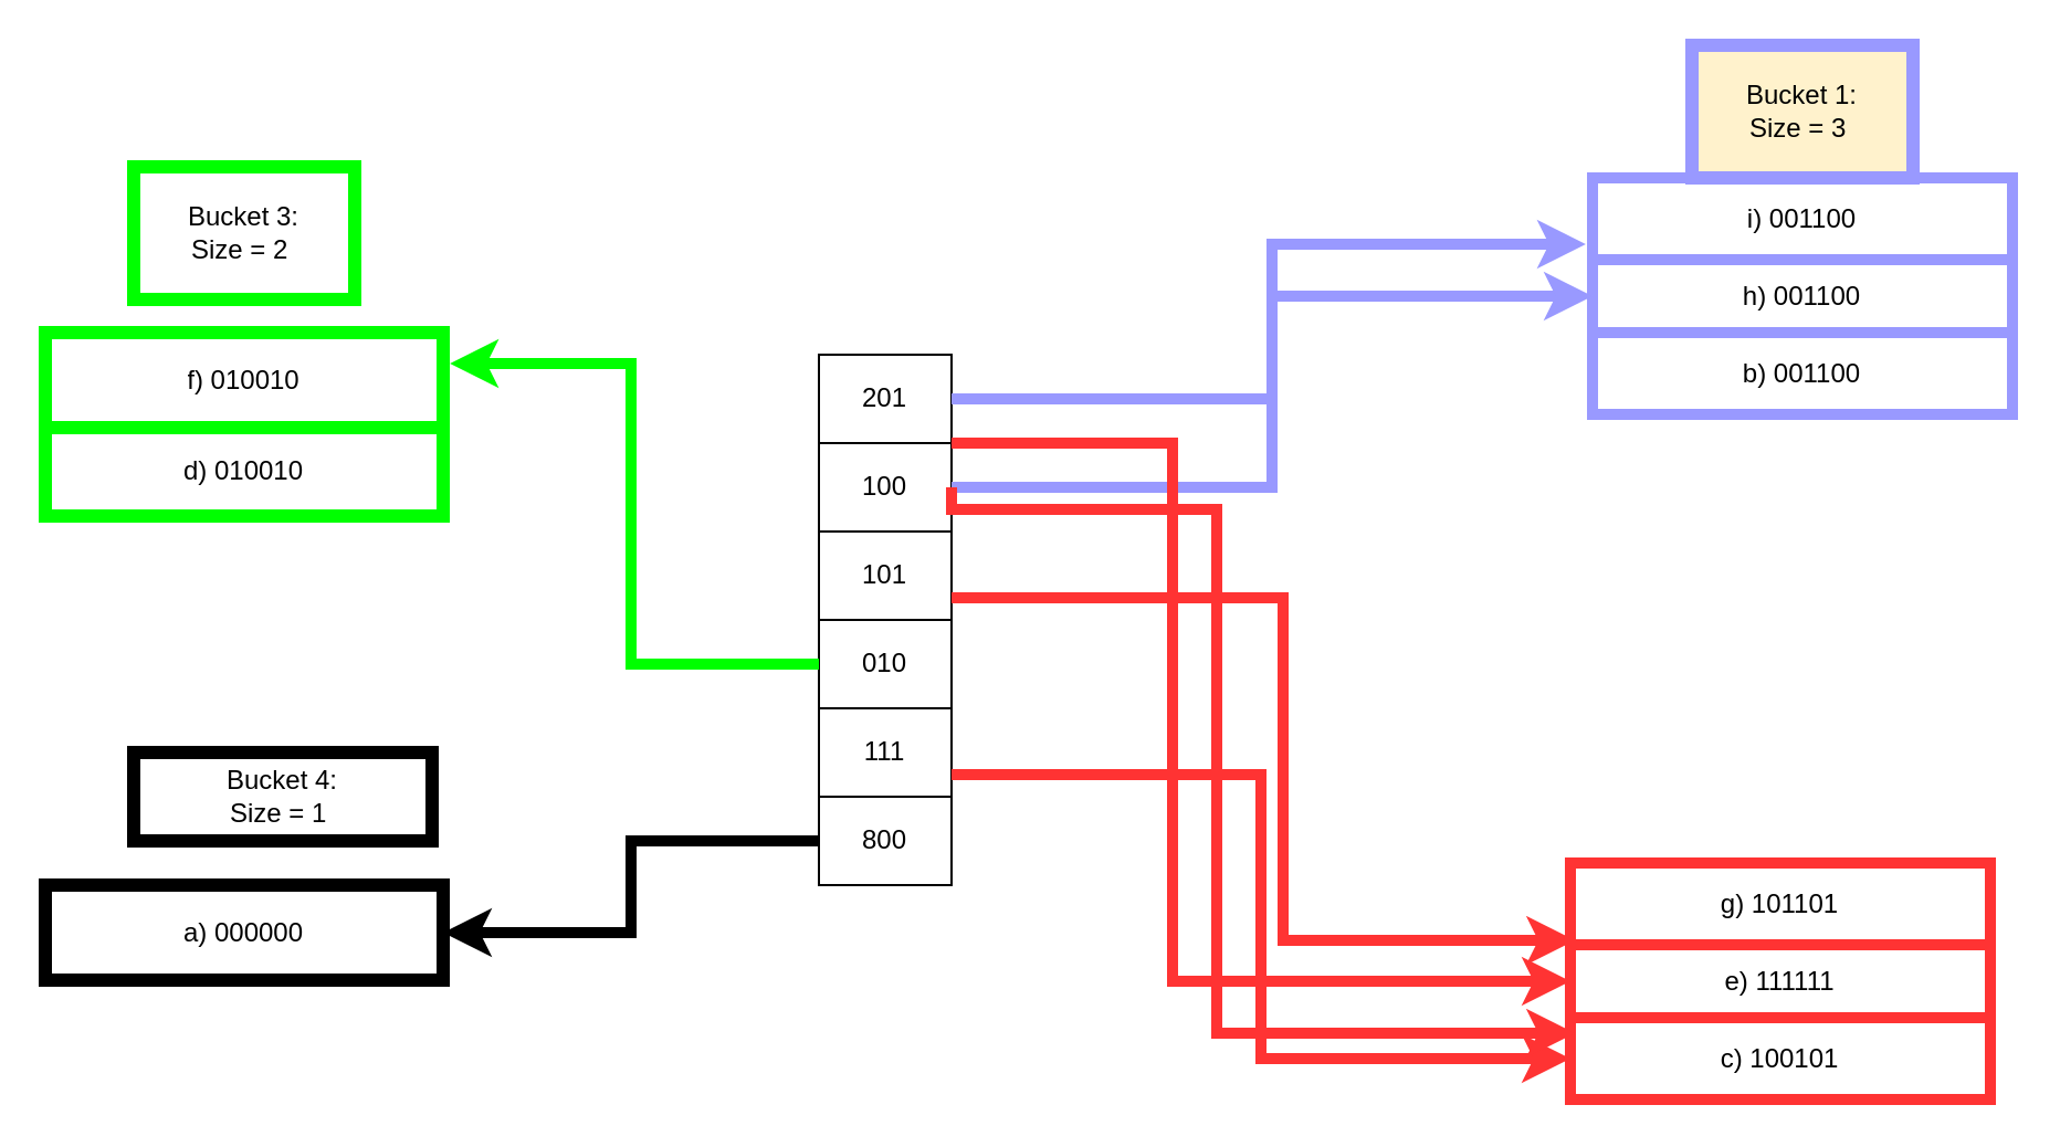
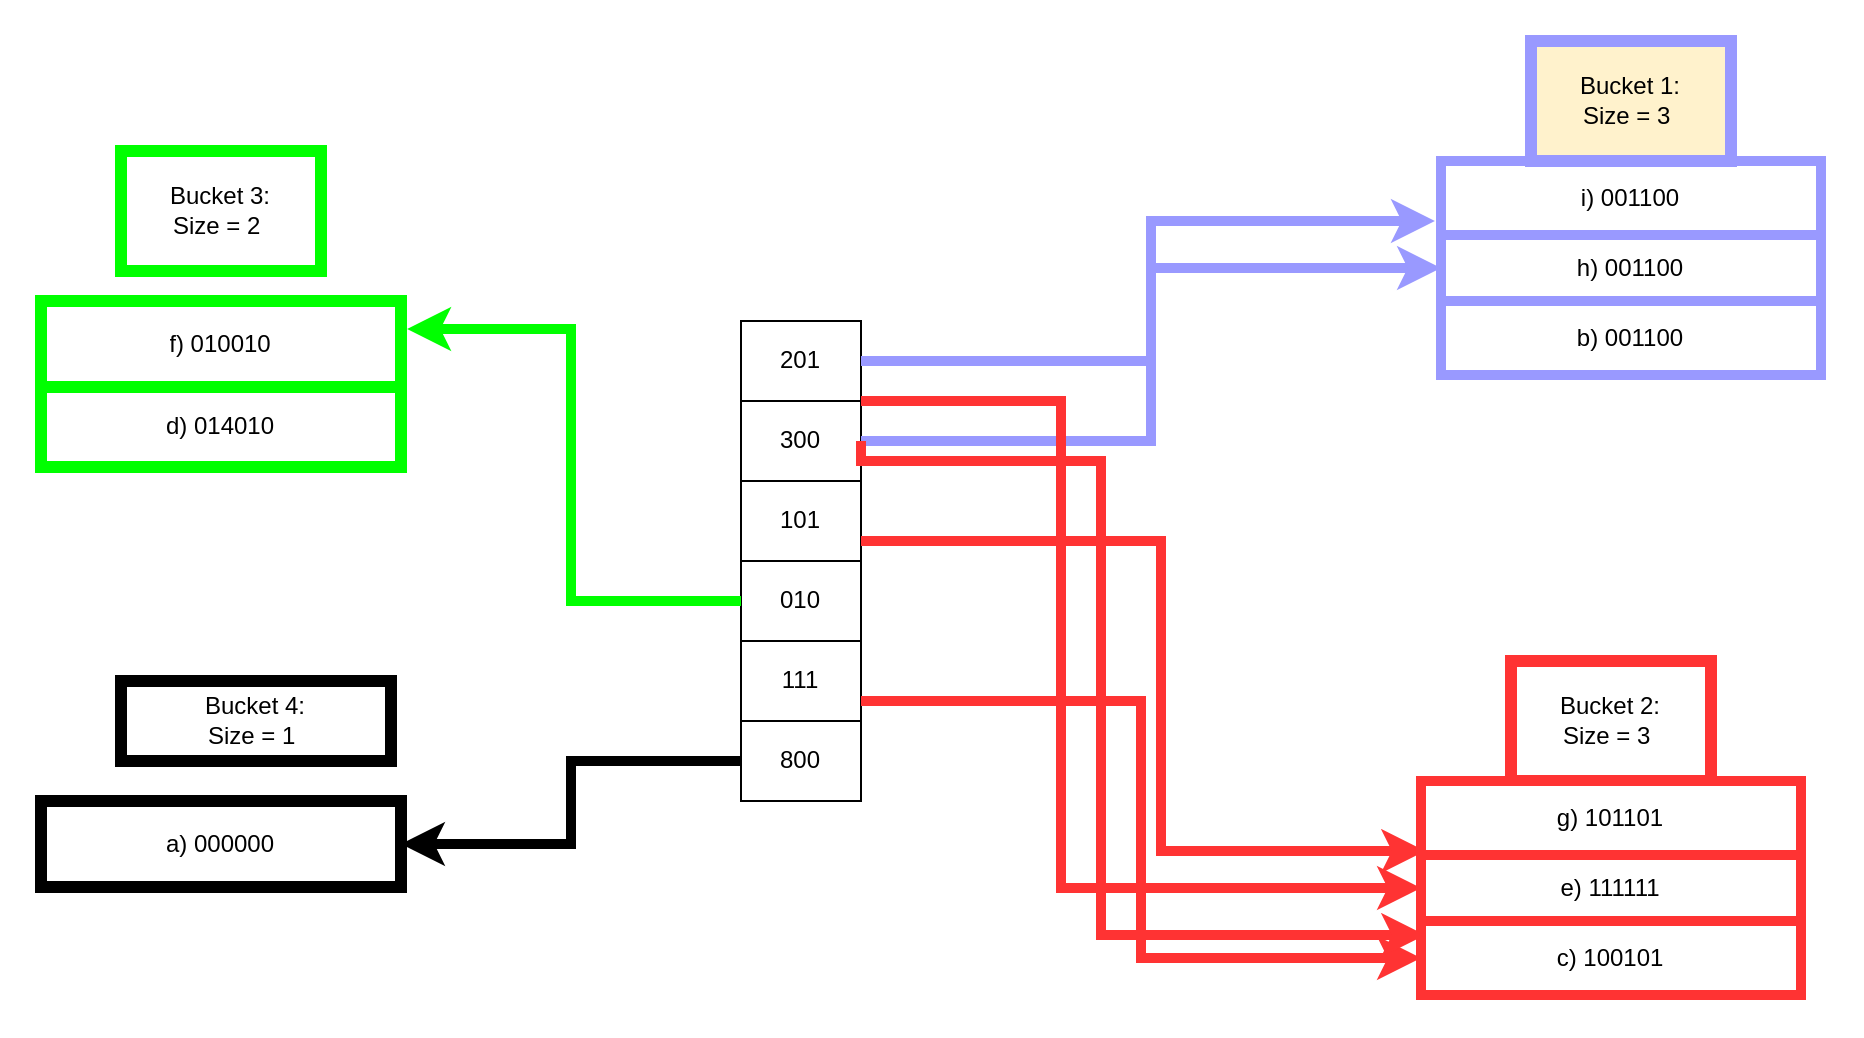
  <mxCell id="0" />
  <mxCell id="1" parent="0" />
  <mxCell id="2" value="" style="shape=table;startSize=0;container=1;collapsible=0;childLayout=tableLayout;" vertex="1" parent="1"><mxGeometry x="370" y="160" width="60" height="240" as="geometry" /></mxCell>
  <mxCell id="3" value="" style="shape=tableRow;horizontal=0;startSize=0;swimlaneHead=0;swimlaneBody=0;top=0;left=0;bottom=0;right=0;collapsible=0;dropTarget=0;fillColor=none;points=[[0,0.5],[1,0.5]];portConstraint=eastwest;" vertex="1" parent="2"><mxGeometry width="60" height="40" as="geometry" /></mxCell>
  <mxCell id="4" value="201" style="shape=partialRectangle;html=1;whiteSpace=wrap;connectable=0;overflow=hidden;fillColor=none;top=0;left=0;bottom=0;right=0;pointerEvents=1;" vertex="1" parent="3"><mxGeometry width="60" height="40" as="geometry"><mxRectangle width="60" height="40" as="alternateBounds" /></mxGeometry></mxCell>
  <mxCell id="5" value="" style="shape=tableRow;horizontal=0;startSize=0;swimlaneHead=0;swimlaneBody=0;top=0;left=0;bottom=0;right=0;collapsible=0;dropTarget=0;fillColor=none;points=[[0,0.5],[1,0.5]];portConstraint=eastwest;" vertex="1" parent="2"><mxGeometry y="40" width="60" height="40" as="geometry" /></mxCell>
- <mxCell id="6" value="100" style="shape=partialRectangle;html=1;whiteSpace=wrap;connectable=0;overflow=hidden;fillColor=none;top=0;left=0;bottom=0;right=0;pointerEvents=1;" vertex="1" parent="5"><mxGeometry width="60" height="40" as="geometry"><mxRectangle width="60" height="40" as="alternateBounds" /></mxGeometry></mxCell>
+ <mxCell id="6" value="300" style="shape=partialRectangle;html=1;whiteSpace=wrap;connectable=0;overflow=hidden;fillColor=none;top=0;left=0;bottom=0;right=0;pointerEvents=1;" vertex="1" parent="5"><mxGeometry width="60" height="40" as="geometry"><mxRectangle width="60" height="40" as="alternateBounds" /></mxGeometry></mxCell>
  <mxCell id="7" value="" style="shape=tableRow;horizontal=0;startSize=0;swimlaneHead=0;swimlaneBody=0;top=0;left=0;bottom=0;right=0;collapsible=0;dropTarget=0;fillColor=none;points=[[0,0.5],[1,0.5]];portConstraint=eastwest;" vertex="1" parent="2"><mxGeometry y="80" width="60" height="40" as="geometry" /></mxCell>
  <mxCell id="8" value="101" style="shape=partialRectangle;html=1;whiteSpace=wrap;connectable=0;overflow=hidden;fillColor=none;top=0;left=0;bottom=0;right=0;pointerEvents=1;" vertex="1" parent="7"><mxGeometry width="60" height="40" as="geometry"><mxRectangle width="60" height="40" as="alternateBounds" /></mxGeometry></mxCell>
  <mxCell id="9" value="" style="shape=tableRow;horizontal=0;startSize=0;swimlaneHead=0;swimlaneBody=0;top=0;left=0;bottom=0;right=0;collapsible=0;dropTarget=0;fillColor=none;points=[[0,0.5],[1,0.5]];portConstraint=eastwest;" vertex="1" parent="2"><mxGeometry y="120" width="60" height="40" as="geometry" /></mxCell>
  <mxCell id="10" value="010" style="shape=partialRectangle;html=1;whiteSpace=wrap;connectable=0;overflow=hidden;fillColor=none;top=0;left=0;bottom=0;right=0;pointerEvents=1;" vertex="1" parent="9"><mxGeometry width="60" height="40" as="geometry"><mxRectangle width="60" height="40" as="alternateBounds" /></mxGeometry></mxCell>
  <mxCell id="11" value="" style="shape=tableRow;horizontal=0;startSize=0;swimlaneHead=0;swimlaneBody=0;top=0;left=0;bottom=0;right=0;collapsible=0;dropTarget=0;fillColor=none;points=[[0,0.5],[1,0.5]];portConstraint=eastwest;" vertex="1" parent="2"><mxGeometry y="160" width="60" height="40" as="geometry" /></mxCell>
  <mxCell id="12" value="111" style="shape=partialRectangle;html=1;whiteSpace=wrap;connectable=0;overflow=hidden;fillColor=none;top=0;left=0;bottom=0;right=0;pointerEvents=1;" vertex="1" parent="11"><mxGeometry width="60" height="40" as="geometry"><mxRectangle width="60" height="40" as="alternateBounds" /></mxGeometry></mxCell>
  <mxCell id="13" value="" style="shape=tableRow;horizontal=0;startSize=0;swimlaneHead=0;swimlaneBody=0;top=0;left=0;bottom=0;right=0;collapsible=0;dropTarget=0;fillColor=none;points=[[0,0.5],[1,0.5]];portConstraint=eastwest;" vertex="1" parent="2"><mxGeometry y="200" width="60" height="40" as="geometry" /></mxCell>
  <mxCell id="14" value="800" style="shape=partialRectangle;html=1;whiteSpace=wrap;connectable=0;overflow=hidden;fillColor=none;top=0;left=0;bottom=0;right=0;pointerEvents=1;" vertex="1" parent="13"><mxGeometry width="60" height="40" as="geometry"><mxRectangle width="60" height="40" as="alternateBounds" /></mxGeometry></mxCell>
  <mxCell id="15" value="" style="shape=table;startSize=0;container=1;collapsible=0;childLayout=tableLayout;strokeColor=#9999FF;strokeWidth=5;" vertex="1" parent="1"><mxGeometry x="720" y="80" width="190" height="107" as="geometry" /></mxCell>
  <mxCell id="16" value="" style="shape=tableRow;horizontal=0;startSize=0;swimlaneHead=0;swimlaneBody=0;top=0;left=0;bottom=0;right=0;collapsible=0;dropTarget=0;fillColor=none;points=[[0,0.5],[1,0.5]];portConstraint=eastwest;" vertex="1" parent="15"><mxGeometry width="190" height="37" as="geometry" /></mxCell>
  <mxCell id="17" value="i) 001100" style="shape=partialRectangle;html=1;whiteSpace=wrap;connectable=0;overflow=hidden;fillColor=none;top=0;left=0;bottom=0;right=0;pointerEvents=1;" vertex="1" parent="16"><mxGeometry width="190" height="37" as="geometry"><mxRectangle width="190" height="37" as="alternateBounds" /></mxGeometry></mxCell>
  <mxCell id="18" value="" style="shape=tableRow;horizontal=0;startSize=0;swimlaneHead=0;swimlaneBody=0;top=0;left=0;bottom=0;right=0;collapsible=0;dropTarget=0;fillColor=none;points=[[0,0.5],[1,0.5]];portConstraint=eastwest;" vertex="1" parent="15"><mxGeometry y="37" width="190" height="33" as="geometry" /></mxCell>
  <mxCell id="19" value="h) 001100" style="shape=partialRectangle;html=1;whiteSpace=wrap;connectable=0;overflow=hidden;fillColor=none;top=0;left=0;bottom=0;right=0;pointerEvents=1;" vertex="1" parent="18"><mxGeometry width="190" height="33" as="geometry"><mxRectangle width="190" height="33" as="alternateBounds" /></mxGeometry></mxCell>
  <mxCell id="20" value="" style="shape=tableRow;horizontal=0;startSize=0;swimlaneHead=0;swimlaneBody=0;top=0;left=0;bottom=0;right=0;collapsible=0;dropTarget=0;fillColor=none;points=[[0,0.5],[1,0.5]];portConstraint=eastwest;" vertex="1" parent="15"><mxGeometry y="70" width="190" height="37" as="geometry" /></mxCell>
  <mxCell id="21" value="b) 001100" style="shape=partialRectangle;html=1;whiteSpace=wrap;connectable=0;overflow=hidden;fillColor=none;top=0;left=0;bottom=0;right=0;pointerEvents=1;" vertex="1" parent="20"><mxGeometry width="190" height="37" as="geometry"><mxRectangle width="190" height="37" as="alternateBounds" /></mxGeometry></mxCell>
  <mxCell id="22" style="edgeStyle=orthogonalEdgeStyle;rounded=0;orthogonalLoop=1;jettySize=auto;html=1;entryX=-0.016;entryY=0.811;entryDx=0;entryDy=0;entryPerimeter=0;strokeColor=#9999FF;strokeWidth=5;" edge="1" parent="1" source="3" target="16"><mxGeometry relative="1" as="geometry" /></mxCell>
  <mxCell id="23" style="edgeStyle=orthogonalEdgeStyle;rounded=0;orthogonalLoop=1;jettySize=auto;html=1;exitX=1;exitY=0.5;exitDx=0;exitDy=0;entryX=0;entryY=0.5;entryDx=0;entryDy=0;strokeColor=#9999FF;strokeWidth=5;" edge="1" parent="1" source="5" target="18"><mxGeometry relative="1" as="geometry" /></mxCell>
  <mxCell id="24" value="Bucket 1:&lt;br&gt;Size = 3&amp;nbsp;" style="rounded=0;whiteSpace=wrap;html=1;strokeColor=#9999FF;strokeWidth=6;fillColor=#fff2cc;" vertex="1" parent="1"><mxGeometry x="765" y="20" width="100" height="60" as="geometry" /></mxCell>
+ <mxCell id="25" value="Bucket 2:&lt;br&gt;Size = 3&amp;nbsp;" style="rounded=0;whiteSpace=wrap;html=1;strokeColor=#FF3333;strokeWidth=6;" vertex="1" parent="1"><mxGeometry x="755" y="330" width="100" height="60" as="geometry" /></mxCell>
  <mxCell id="26" style="edgeStyle=orthogonalEdgeStyle;rounded=0;orthogonalLoop=1;jettySize=auto;html=1;entryX=0.011;entryY=0.875;entryDx=0;entryDy=0;entryPerimeter=0;strokeColor=#FF3333;strokeWidth=5;" edge="1" parent="1" source="7"><mxGeometry relative="1" as="geometry"><mxPoint x="712.09" y="425" as="targetPoint" /><Array as="points"><mxPoint x="580" y="270" /><mxPoint x="580" y="425" /></Array></mxGeometry></mxCell>
  <mxCell id="27" value="" style="shape=table;startSize=0;container=1;collapsible=0;childLayout=tableLayout;strokeColor=#00FF00;strokeWidth=6;" vertex="1" parent="1"><mxGeometry x="20" y="150" width="180" height="83" as="geometry" /></mxCell>
  <mxCell id="28" value="" style="shape=tableRow;horizontal=0;startSize=0;swimlaneHead=0;swimlaneBody=0;top=0;left=0;bottom=0;right=0;collapsible=0;dropTarget=0;fillColor=none;points=[[0,0.5],[1,0.5]];portConstraint=eastwest;strokeWidth=6;" vertex="1" parent="27"><mxGeometry width="180" height="43" as="geometry" /></mxCell>
  <mxCell id="29" value="f) 010010" style="shape=partialRectangle;html=1;whiteSpace=wrap;connectable=0;overflow=hidden;fillColor=none;top=0;left=0;bottom=0;right=0;pointerEvents=1;strokeWidth=6;" vertex="1" parent="28"><mxGeometry width="180" height="43" as="geometry"><mxRectangle width="180" height="43" as="alternateBounds" /></mxGeometry></mxCell>
  <mxCell id="30" value="" style="shape=tableRow;horizontal=0;startSize=0;swimlaneHead=0;swimlaneBody=0;top=0;left=0;bottom=0;right=0;collapsible=0;dropTarget=0;fillColor=none;points=[[0,0.5],[1,0.5]];portConstraint=eastwest;strokeWidth=6;" vertex="1" parent="27"><mxGeometry y="43" width="180" height="40" as="geometry" /></mxCell>
- <mxCell id="31" value="d) 010010" style="shape=partialRectangle;html=1;whiteSpace=wrap;connectable=0;overflow=hidden;fillColor=none;top=0;left=0;bottom=0;right=0;pointerEvents=1;strokeWidth=6;" vertex="1" parent="30"><mxGeometry width="180" height="40" as="geometry"><mxRectangle width="180" height="40" as="alternateBounds" /></mxGeometry></mxCell>
+ <mxCell id="31" value="d) 014010" style="shape=partialRectangle;html=1;whiteSpace=wrap;connectable=0;overflow=hidden;fillColor=none;top=0;left=0;bottom=0;right=0;pointerEvents=1;strokeWidth=6;" vertex="1" parent="30"><mxGeometry width="180" height="40" as="geometry"><mxRectangle width="180" height="40" as="alternateBounds" /></mxGeometry></mxCell>
  <mxCell id="32" value="Bucket 3:&lt;br&gt;Size = 2&amp;nbsp;" style="rounded=0;whiteSpace=wrap;html=1;strokeColor=#00FF00;strokeWidth=6;" vertex="1" parent="1"><mxGeometry x="60" y="75" width="100" height="60" as="geometry" /></mxCell>
  <mxCell id="33" value="" style="shape=table;startSize=0;container=1;collapsible=0;childLayout=tableLayout;strokeColor=#FF3333;strokeWidth=5;" vertex="1" parent="1"><mxGeometry x="710" y="390" width="190" height="107" as="geometry" /></mxCell>
  <mxCell id="34" value="" style="shape=tableRow;horizontal=0;startSize=0;swimlaneHead=0;swimlaneBody=0;top=0;left=0;bottom=0;right=0;collapsible=0;dropTarget=0;fillColor=none;points=[[0,0.5],[1,0.5]];portConstraint=eastwest;" vertex="1" parent="33"><mxGeometry width="190" height="37" as="geometry" /></mxCell>
  <mxCell id="35" value="g) 101101" style="shape=partialRectangle;html=1;whiteSpace=wrap;connectable=0;overflow=hidden;fillColor=none;top=0;left=0;bottom=0;right=0;pointerEvents=1;" vertex="1" parent="34"><mxGeometry width="190" height="37" as="geometry"><mxRectangle width="190" height="37" as="alternateBounds" /></mxGeometry></mxCell>
  <mxCell id="36" value="" style="shape=tableRow;horizontal=0;startSize=0;swimlaneHead=0;swimlaneBody=0;top=0;left=0;bottom=0;right=0;collapsible=0;dropTarget=0;fillColor=none;points=[[0,0.5],[1,0.5]];portConstraint=eastwest;" vertex="1" parent="33"><mxGeometry y="37" width="190" height="33" as="geometry" /></mxCell>
  <mxCell id="37" value="e) 111111" style="shape=partialRectangle;html=1;whiteSpace=wrap;connectable=0;overflow=hidden;fillColor=none;top=0;left=0;bottom=0;right=0;pointerEvents=1;" vertex="1" parent="36"><mxGeometry width="190" height="33" as="geometry"><mxRectangle width="190" height="33" as="alternateBounds" /></mxGeometry></mxCell>
  <mxCell id="38" value="" style="shape=tableRow;horizontal=0;startSize=0;swimlaneHead=0;swimlaneBody=0;top=0;left=0;bottom=0;right=0;collapsible=0;dropTarget=0;fillColor=none;points=[[0,0.5],[1,0.5]];portConstraint=eastwest;" vertex="1" parent="33"><mxGeometry y="70" width="190" height="37" as="geometry" /></mxCell>
  <mxCell id="39" value="c) 100101" style="shape=partialRectangle;html=1;whiteSpace=wrap;connectable=0;overflow=hidden;fillColor=none;top=0;left=0;bottom=0;right=0;pointerEvents=1;" vertex="1" parent="38"><mxGeometry width="190" height="37" as="geometry"><mxRectangle width="190" height="37" as="alternateBounds" /></mxGeometry></mxCell>
  <mxCell id="40" style="edgeStyle=orthogonalEdgeStyle;rounded=0;orthogonalLoop=1;jettySize=auto;html=1;entryX=0;entryY=0.5;entryDx=0;entryDy=0;strokeColor=#FF3333;strokeWidth=5;" edge="1" parent="1" source="11" target="38"><mxGeometry relative="1" as="geometry"><Array as="points"><mxPoint x="570" y="350" /><mxPoint x="570" y="479" /></Array></mxGeometry></mxCell>
  <mxCell id="41" style="edgeStyle=orthogonalEdgeStyle;rounded=0;orthogonalLoop=1;jettySize=auto;html=1;exitX=1;exitY=0.5;exitDx=0;exitDy=0;entryX=0.011;entryY=0.189;entryDx=0;entryDy=0;entryPerimeter=0;strokeColor=#FF3333;strokeWidth=5;" edge="1" parent="1" source="5" target="38"><mxGeometry relative="1" as="geometry"><Array as="points"><mxPoint x="430" y="230" /><mxPoint x="550" y="230" /><mxPoint x="550" y="467" /></Array></mxGeometry></mxCell>
  <mxCell id="42" style="edgeStyle=orthogonalEdgeStyle;rounded=0;orthogonalLoop=1;jettySize=auto;html=1;entryX=0;entryY=0.5;entryDx=0;entryDy=0;strokeColor=#FF3333;strokeWidth=5;" edge="1" parent="1" source="3" target="36"><mxGeometry relative="1" as="geometry"><Array as="points"><mxPoint x="530" y="200" /><mxPoint x="530" y="444" /></Array></mxGeometry></mxCell>
  <mxCell id="43" style="edgeStyle=orthogonalEdgeStyle;rounded=0;orthogonalLoop=1;jettySize=auto;html=1;entryX=1.017;entryY=0.326;entryDx=0;entryDy=0;entryPerimeter=0;strokeColor=#00FF00;strokeWidth=5;" edge="1" parent="1" source="9" target="28"><mxGeometry relative="1" as="geometry" /></mxCell>
  <mxCell id="44" value="" style="shape=table;startSize=0;container=1;collapsible=0;childLayout=tableLayout;strokeColor=#000000;strokeWidth=6;" vertex="1" parent="1"><mxGeometry x="20" y="400" width="180" height="43" as="geometry" /></mxCell>
  <mxCell id="45" value="" style="shape=tableRow;horizontal=0;startSize=0;swimlaneHead=0;swimlaneBody=0;top=0;left=0;bottom=0;right=0;collapsible=0;dropTarget=0;fillColor=none;points=[[0,0.5],[1,0.5]];portConstraint=eastwest;strokeWidth=6;strokeColor=#000000;" vertex="1" parent="44"><mxGeometry width="180" height="43" as="geometry" /></mxCell>
  <mxCell id="46" value="a) 000000" style="shape=partialRectangle;html=1;whiteSpace=wrap;connectable=0;overflow=hidden;fillColor=none;top=0;left=0;bottom=0;right=0;pointerEvents=1;strokeWidth=6;strokeColor=#000000;" vertex="1" parent="45"><mxGeometry width="180" height="43" as="geometry"><mxRectangle width="180" height="43" as="alternateBounds" /></mxGeometry></mxCell>
  <mxCell id="47" value="Bucket 4:&lt;br&gt;Size = 1&amp;nbsp;" style="rounded=0;whiteSpace=wrap;html=1;strokeColor=#000000;strokeWidth=6;" vertex="1" parent="1"><mxGeometry x="60" y="340" width="135" height="40" as="geometry" /></mxCell>
  <mxCell id="48" style="edgeStyle=orthogonalEdgeStyle;rounded=0;orthogonalLoop=1;jettySize=auto;html=1;entryX=1;entryY=0.5;entryDx=0;entryDy=0;strokeColor=#000000;strokeWidth=5;" edge="1" parent="1" source="13" target="44"><mxGeometry relative="1" as="geometry" /></mxCell>
